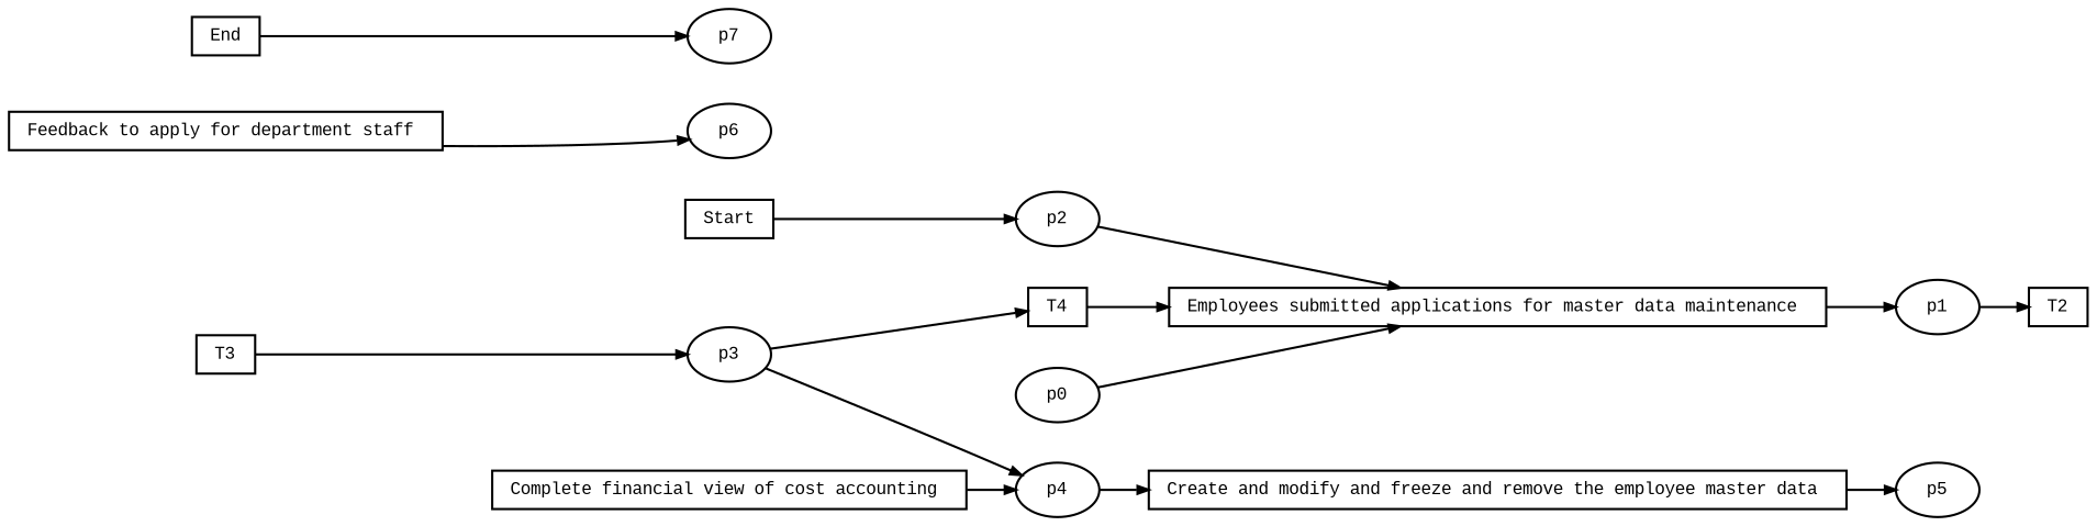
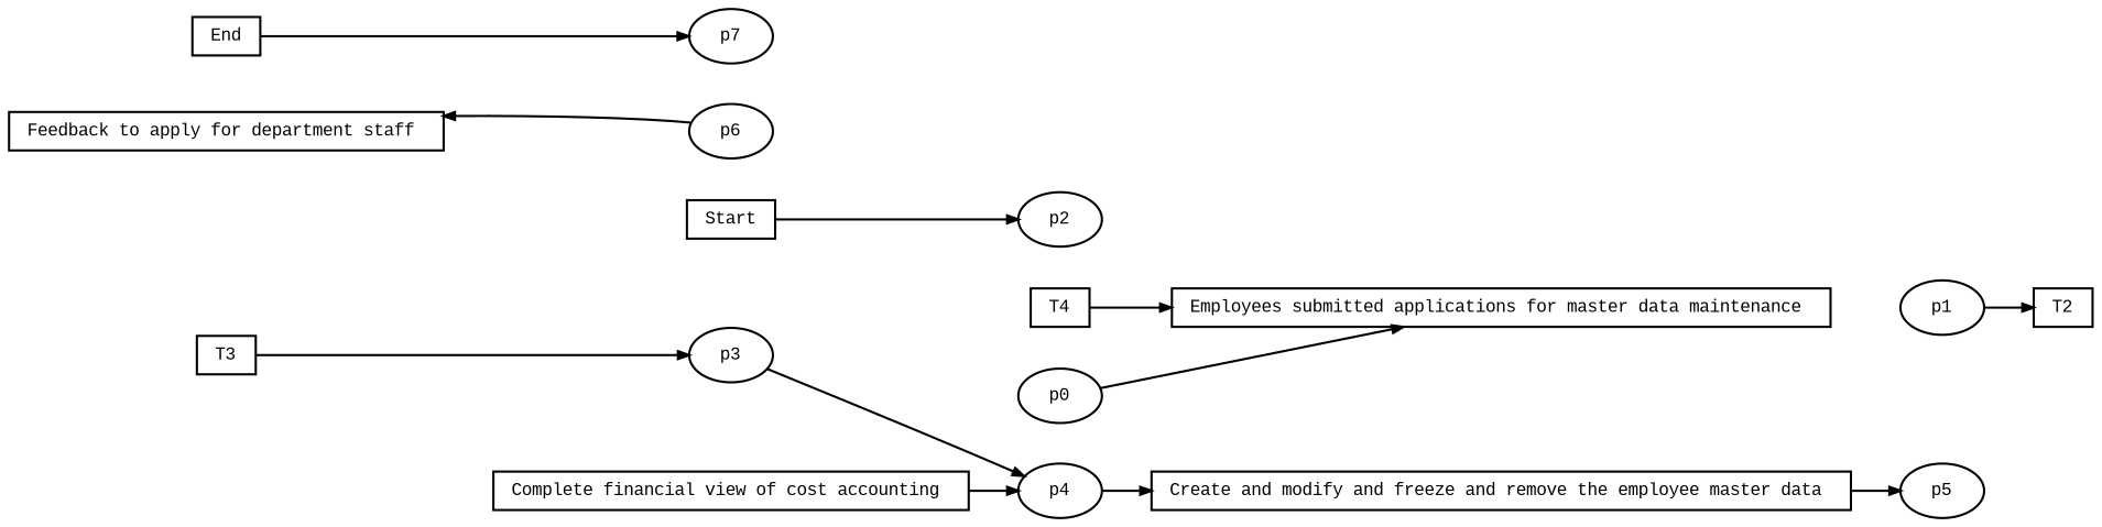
  digraph {
    fontname="Liberation Mono"
    fontsize=8
    rankdir=LR
    ranksep=.3
    remincross=true
    node [fontname="Liberation Mono" fontsize=8 shape=box]
    edge [arrowsize=0.5 fontname="Liberation Mono"]
    n1 [height=.2 label=Start width=.2]
    n2 [height=.2 label=p2 shape=oval width=.2]
    n3 [height=.2 label="Employees submitted applications for master data maintenance " width=.2]
    n4 [height=.2 label=p1 shape=oval width=.2]
    n5 [height=.2 label=T2 width=.2]
    n6 [height=.2 label=T3 width=.2]
    n7 [height=.2 label=p3 shape=oval width=.2]
    n8 [height=.2 label=T4 width=.2]
    n9 [height=.2 label=p4 shape=oval width=.2]
    n10 [height=.2 label="Complete financial view of cost accounting " width=.2]
    n11 [height=.2 label="Create and modify and freeze and remove the employee master data " width=.2]
    n12 [height=.2 label=p5 shape=oval width=.2]
    n13 [height=.2 label="Feedback to apply for department staff " width=.2]
    n14 [height=.2 label=p6 shape=oval width=.2]
    n15 [height=.2 label=End width=.2]
    n16 [height=.2 label=p7 shape=oval width=.2]
    n17 [height=.2 label=p0 shape=oval width=.2]
    n1 -> n2
-   n2 -> n3
-   n3 -> n4
    n4 -> n5
    n6 -> n7
-   n7 -> n8
    n7 -> n9
    n8 -> n3
    n9 -> n11
    n10 -> n9
    n11 -> n12
-   n13 -> n14
+   n14 -> n13
    n15 -> n16
    n17 -> n3
  }
